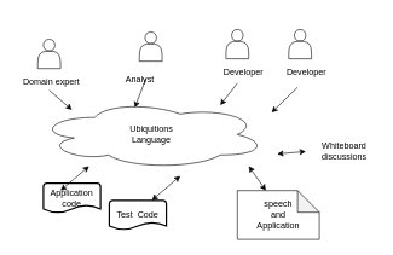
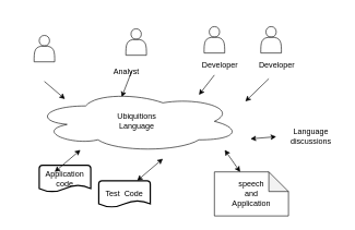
  <mxCell id="0" />
  <mxCell id="1" parent="0" />
  <mxCell id="2" value="" style="group" vertex="1" connectable="0" parent="1"><mxGeometry width="480" height="310" as="geometry" x="20" y="20" /></mxCell>
  <mxCell id="3" value="" style="shape=actor;whiteSpace=wrap;html=1;" vertex="1" parent="2"><mxGeometry x="171.636" y="23.587" width="31.475" height="40.435" as="geometry" /></mxCell>
  <mxCell id="4" value="Analyst" style="text;html=1;align=center;verticalAlign=middle;resizable=0;points=[];autosize=1;strokeColor=none;fillColor=none;" vertex="1" parent="2"><mxGeometry x="142.377" y="74.022" width="60" height="30" as="geometry" /></mxCell>
  <mxCell id="5" value="" style="shape=actor;whiteSpace=wrap;html=1;" vertex="1" parent="2"><mxGeometry x="377.705" y="20.22" width="31.475" height="40.435" as="geometry" /></mxCell>
  <mxCell id="6" value="" style="shape=actor;whiteSpace=wrap;html=1;" vertex="1" parent="2"><mxGeometry x="291.148" y="20.217" width="31.475" height="40.435" as="geometry" /></mxCell>
  <mxCell id="7" value="" style="shape=actor;whiteSpace=wrap;html=1;" vertex="1" parent="2"><mxGeometry x="31.475" y="33.696" width="31.475" height="40.435" as="geometry" /></mxCell>
- <mxCell id="8" value="Domain expert" style="text;html=1;align=center;verticalAlign=middle;resizable=0;points=[];autosize=1;strokeColor=none;fillColor=none;" vertex="1" parent="2"><mxGeometry y="77.5" width="100" height="30" as="geometry" /></mxCell>
  <mxCell id="9" value="Developer" style="text;html=1;align=center;verticalAlign=middle;resizable=0;points=[];autosize=1;strokeColor=none;fillColor=none;" vertex="1" parent="2"><mxGeometry x="275.41" y="64.022" width="80" height="30" as="geometry" /></mxCell>
  <mxCell id="10" value="Developer" style="text;html=1;align=center;verticalAlign=middle;resizable=0;points=[];autosize=1;strokeColor=none;fillColor=none;" vertex="1" parent="2"><mxGeometry x="361.967" y="64.024" width="80" height="30" as="geometry" /></mxCell>
  <mxCell id="11" value="" style="endArrow=classic;html=1;rounded=0;" edge="1" parent="2"><mxGeometry width="50" height="50" relative="1" as="geometry"><mxPoint x="47.213" y="104.12" as="sourcePoint" /><mxPoint x="78.689" y="131.076" as="targetPoint" /></mxGeometry></mxCell>
  <mxCell id="12" value="" style="endArrow=classic;html=1;rounded=0;" edge="1" parent="2"><mxGeometry width="50" height="50" relative="1" as="geometry"><mxPoint x="180.984" y="87.609" as="sourcePoint" /><mxPoint x="165.246" y="128.043" as="targetPoint" /></mxGeometry></mxCell>
  <mxCell id="13" value="" style="endArrow=classic;html=1;rounded=0;" edge="1" parent="2"><mxGeometry width="50" height="50" relative="1" as="geometry"><mxPoint x="306.885" y="94.348" as="sourcePoint" /><mxPoint x="283.279" y="124.674" as="targetPoint" /></mxGeometry></mxCell>
  <mxCell id="14" value="" style="endArrow=classic;html=1;rounded=0;" edge="1" parent="2"><mxGeometry width="50" height="50" relative="1" as="geometry"><mxPoint x="390" y="100" as="sourcePoint" /><mxPoint x="354.098" y="134.783" as="targetPoint" /></mxGeometry></mxCell>
  <mxCell id="15" value="Ubiquitions&lt;br&gt;Language" style="ellipse;shape=cloud;whiteSpace=wrap;html=1;" vertex="1" parent="2"><mxGeometry x="31.475" y="118.043" width="314.754" height="94.348" as="geometry" /></mxCell>
  <mxCell id="16" value="" style="endArrow=classic;startArrow=classic;html=1;rounded=0;" edge="1" parent="2"><mxGeometry width="50" height="50" relative="1" as="geometry"><mxPoint x="361.967" y="192.065" as="sourcePoint" /><mxPoint x="401.311" y="188.696" as="targetPoint" /></mxGeometry></mxCell>
- <mxCell id="17" value="Whiteboard&lt;br&gt;discussions" style="text;html=1;align=center;verticalAlign=middle;resizable=0;points=[];autosize=1;strokeColor=none;fillColor=none;" vertex="1" parent="2"><mxGeometry x="409.18" y="168.478" width="90" height="40" as="geometry" /></mxCell>
+ <mxCell id="17" value="Language&lt;br&gt;discussions" style="text;html=1;align=center;verticalAlign=middle;resizable=0;points=[];autosize=1;strokeColor=none;fillColor=none;" vertex="1" parent="2"><mxGeometry x="409.18" y="168.478" width="90" height="40" as="geometry" /></mxCell>
  <mxCell id="18" value="Application&lt;br&gt;code" style="strokeWidth=2;html=1;shape=mxgraph.flowchart.document2;whiteSpace=wrap;size=0.25;" vertex="1" parent="2"><mxGeometry x="39.344" y="232.609" width="78.689" height="40.435" as="geometry" /></mxCell>
  <mxCell id="19" value="Test &amp;nbsp;Code" style="strokeWidth=2;html=1;shape=mxgraph.flowchart.document2;whiteSpace=wrap;size=0.25;" vertex="1" parent="2"><mxGeometry x="130.246" y="256.087" width="78.689" height="40.435" as="geometry" /></mxCell>
  <mxCell id="20" value="speech&lt;br&gt;and&lt;br&gt;Application" style="shape=note;whiteSpace=wrap;html=1;backgroundOutline=1;darkOpacity=0.05;" vertex="1" parent="2"><mxGeometry x="306.89" y="242.61" width="113.11" height="67.39" as="geometry" /></mxCell>
  <mxCell id="21" value="" style="endArrow=classic;startArrow=classic;html=1;rounded=0;" edge="1" parent="2"><mxGeometry width="50" height="50" relative="1" as="geometry"><mxPoint x="62.951" y="242.609" as="sourcePoint" /><mxPoint x="102.295" y="208.913" as="targetPoint" /></mxGeometry></mxCell>
  <mxCell id="22" value="" style="endArrow=classic;startArrow=classic;html=1;rounded=0;" edge="1" parent="2"><mxGeometry width="50" height="50" relative="1" as="geometry"><mxPoint x="188.852" y="256.087" as="sourcePoint" /><mxPoint x="228.197" y="222.391" as="targetPoint" /></mxGeometry></mxCell>
  <mxCell id="23" value="" style="endArrow=classic;startArrow=classic;html=1;rounded=0;" edge="1" parent="2"><mxGeometry width="50" height="50" relative="1" as="geometry"><mxPoint x="346.23" y="242.609" as="sourcePoint" /><mxPoint x="322.623" y="208.913" as="targetPoint" /></mxGeometry></mxCell>
